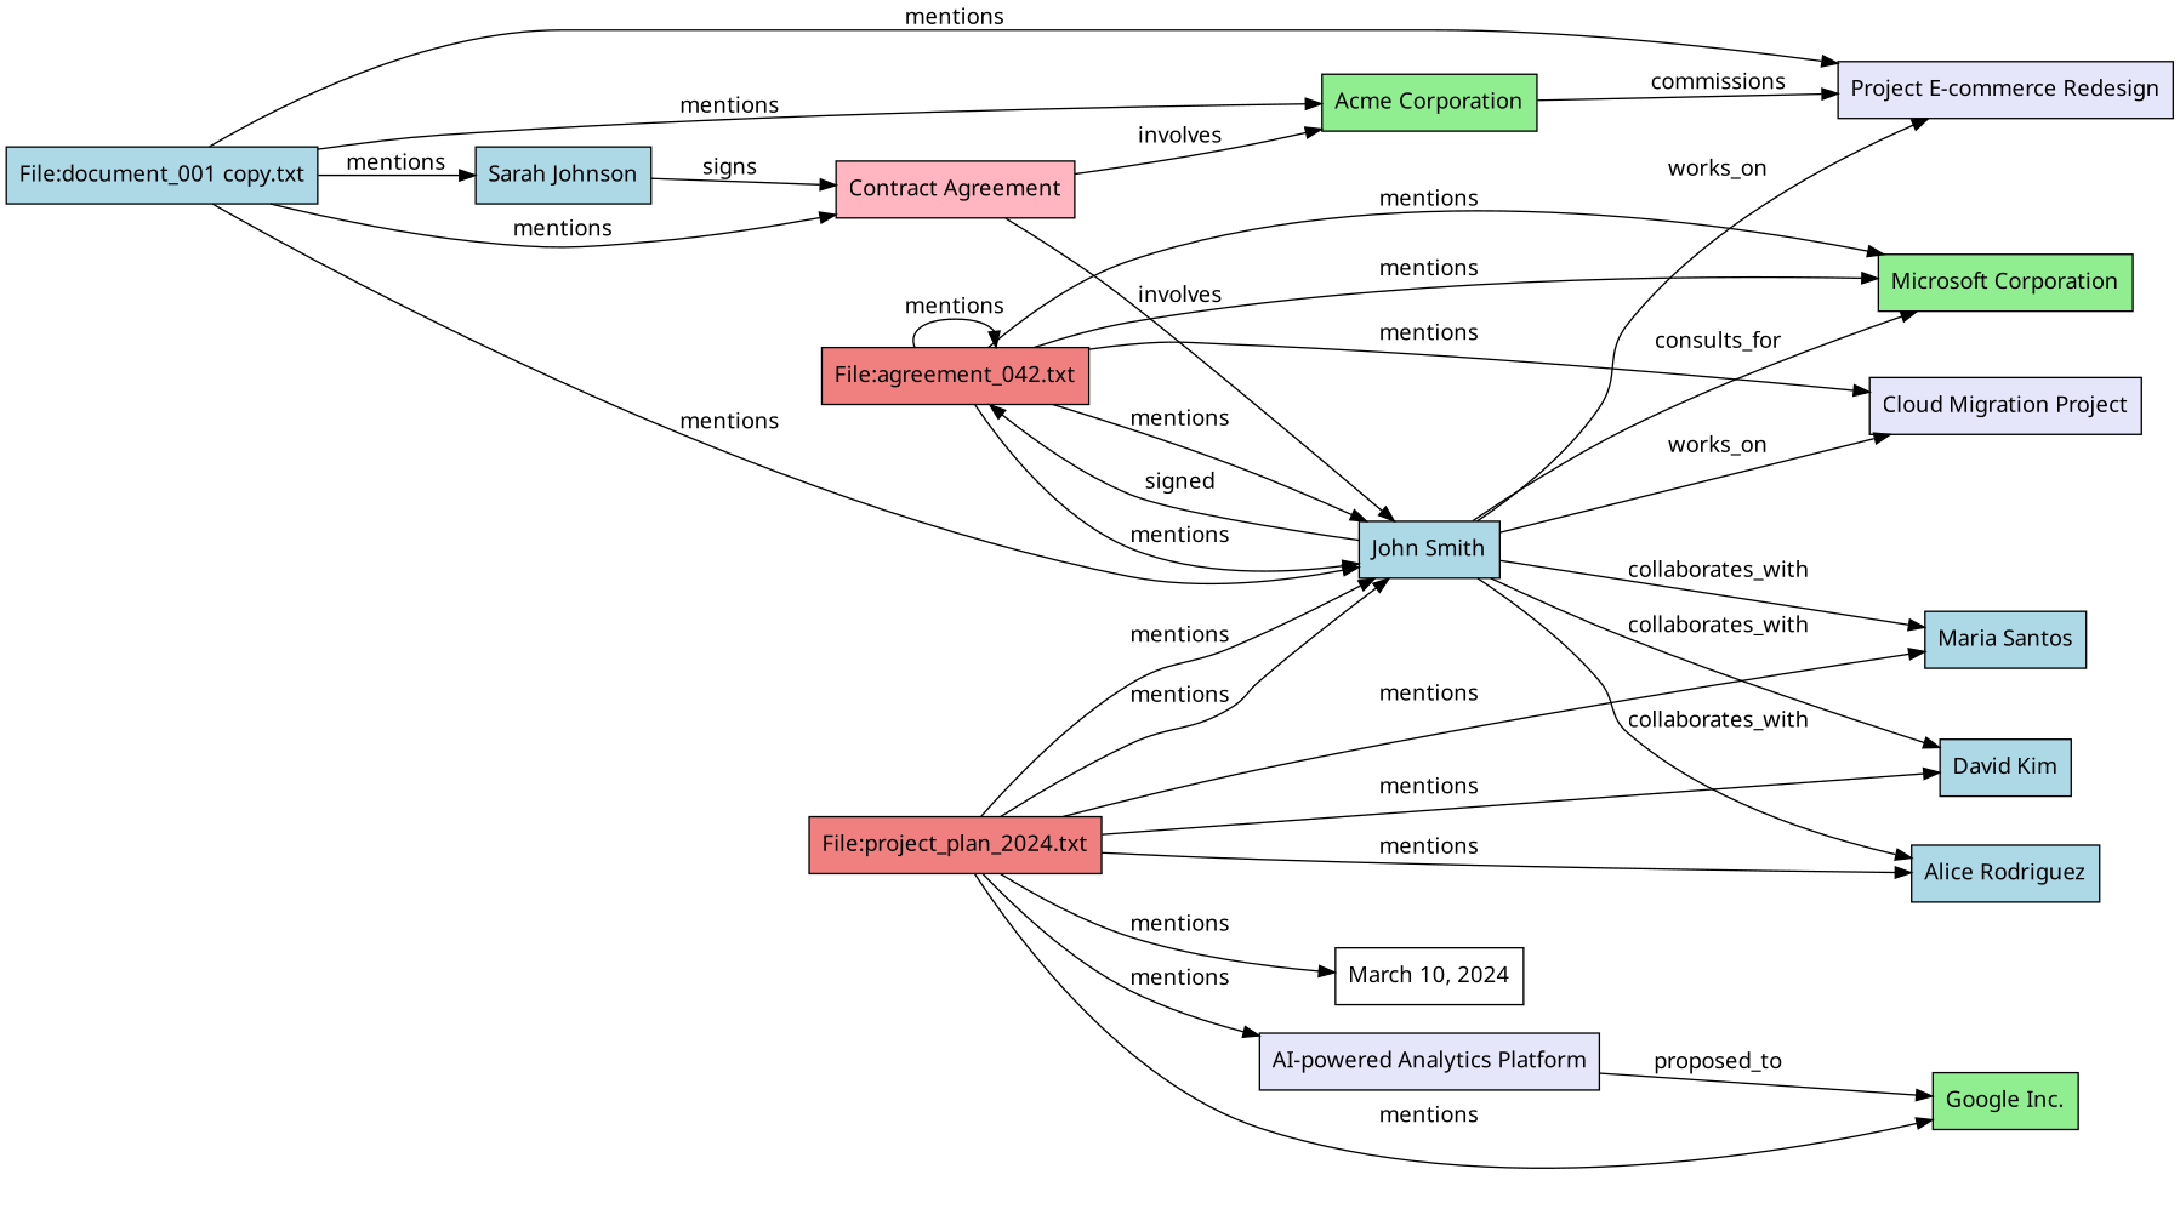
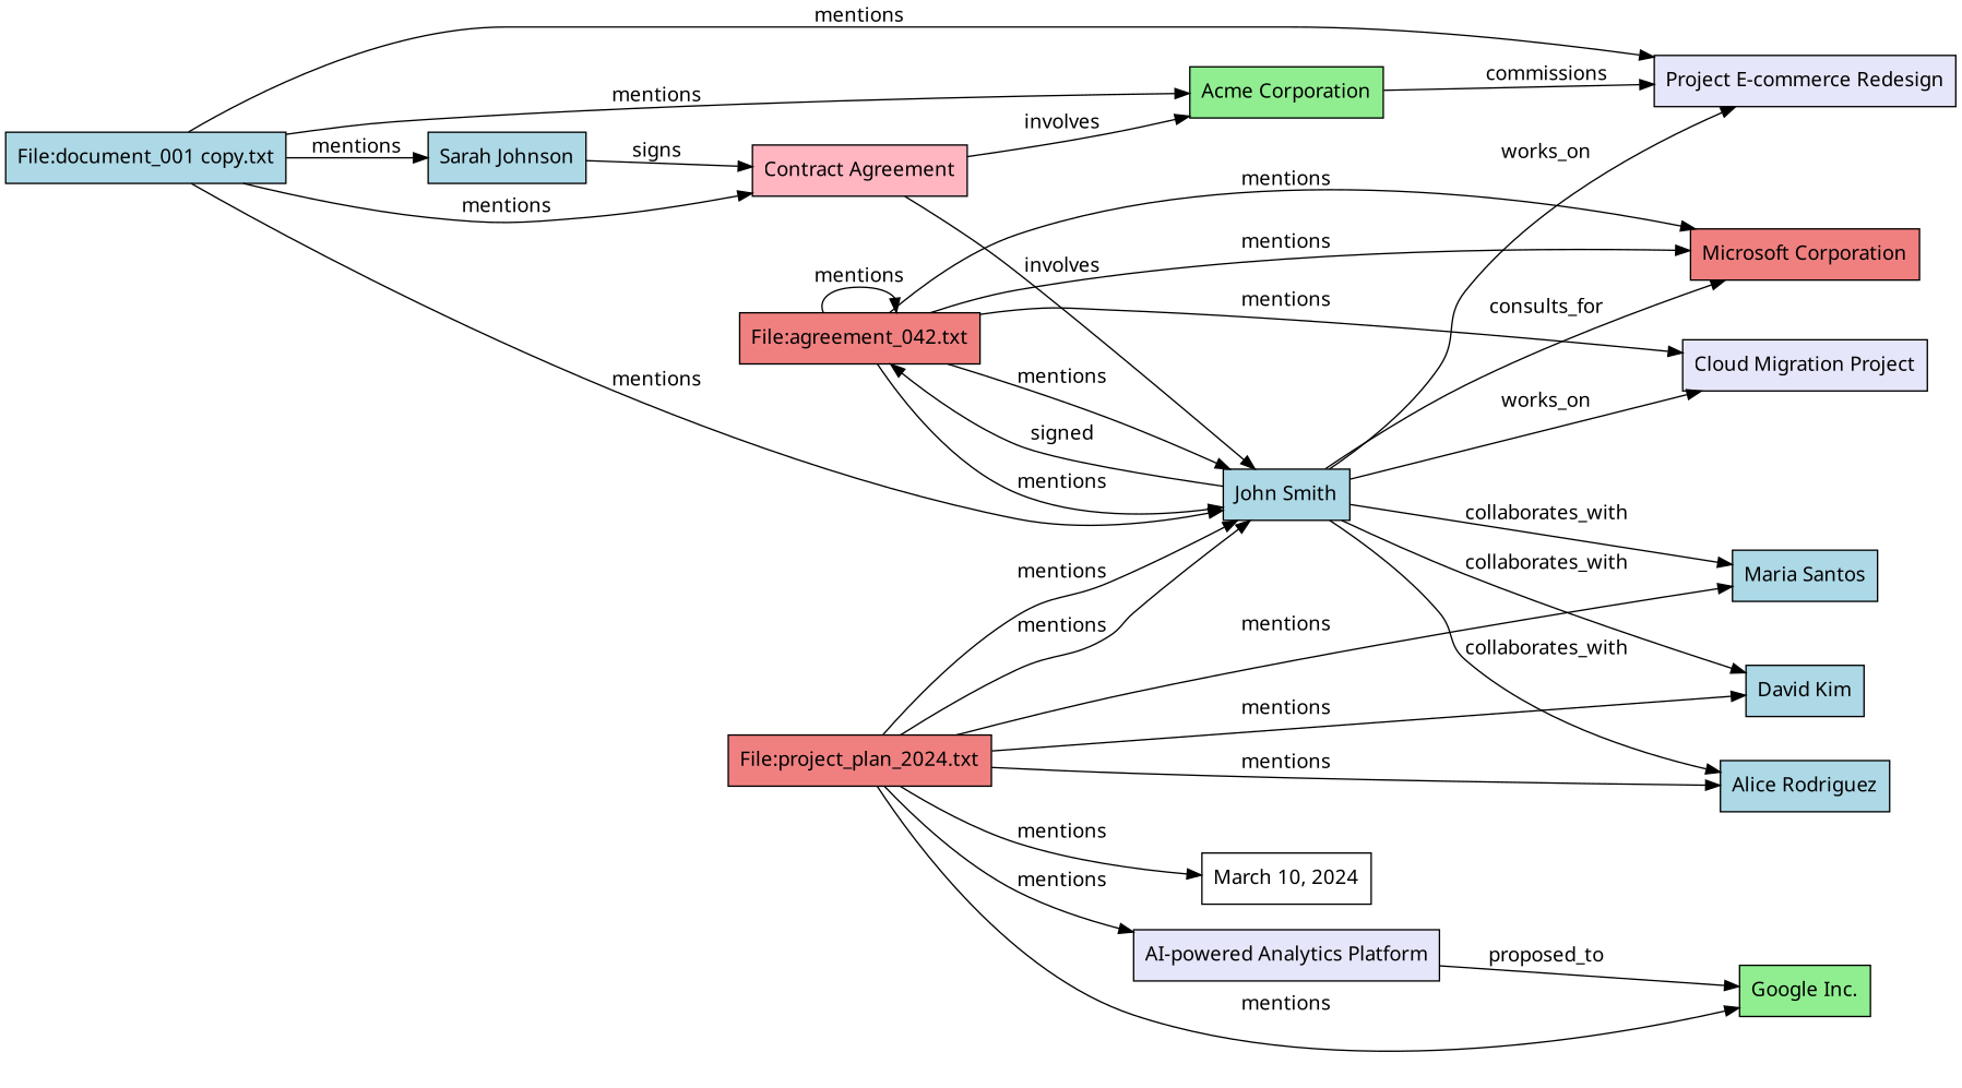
  digraph {
    fontname="Noto Sans"
    rankdir=LR
    splines=true
    node [fillcolor=lightblue fontname="Noto Sans" shape=box style=filled]
    edge [fontname="Noto Sans"]
    n1 [fillcolor=lightcoral label="File:agreement_042.txt"]
    n2 [label="John Smith"]
-   n3 [fillcolor=lightgreen label="Microsoft Corporation"]
+   n3 [fillcolor=lightcoral label="Microsoft Corporation"]
    n4 [fillcolor=lavender label="Cloud Migration Project"]
    n5 [fillcolor=lavender label="Project E-commerce Redesign"]
    n6 [label="Alice Rodriguez"]
    n7 [label="David Kim"]
    n8 [label="Maria Santos"]
    n9 [fillcolor=lavender label="AI-powered Analytics Platform"]
    n10 [fillcolor=lightgreen label="Google Inc."]
    n11 [label="File:document_001 copy.txt"]
    n12 [fillcolor=lightgreen label="Acme Corporation"]
    n13 [fillcolor=lightpink label="Contract Agreement"]
    n14 [label="Sarah Johnson"]
    n15 [fillcolor=lightcoral label="File:project_plan_2024.txt"]
    n16 [fillcolor=white label="March 10, 2024"]
    n1 -> n1 [label=mentions]
    n1 -> n2 [label=mentions]
    n1 -> n2 [label=mentions]
    n1 -> n3 [label=mentions]
    n1 -> n3 [label=mentions]
    n1 -> n4 [label=mentions]
    n2 -> n1 [label=signed]
    n2 -> n3 [label=consults_for]
    n2 -> n4 [label=works_on]
    n2 -> n5 [label=works_on]
    n2 -> n6 [label=collaborates_with]
    n2 -> n7 [label=collaborates_with]
    n2 -> n8 [label=collaborates_with]
    n9 -> n10 [label=proposed_to]
    n11 -> n2 [label=mentions]
    n11 -> n5 [label=mentions]
    n11 -> n12 [label=mentions]
    n11 -> n13 [label=mentions]
    n11 -> n14 [label=mentions]
    n12 -> n5 [label=commissions]
    n13 -> n2 [label=involves]
    n13 -> n12 [label=involves]
    n14 -> n13 [label=signs]
    n15 -> n2 [label=mentions]
    n15 -> n2 [label=mentions]
    n15 -> n6 [label=mentions]
    n15 -> n7 [label=mentions]
    n15 -> n8 [label=mentions]
    n15 -> n9 [label=mentions]
    n15 -> n10 [label=mentions]
    n15 -> n16 [label=mentions]
  }
